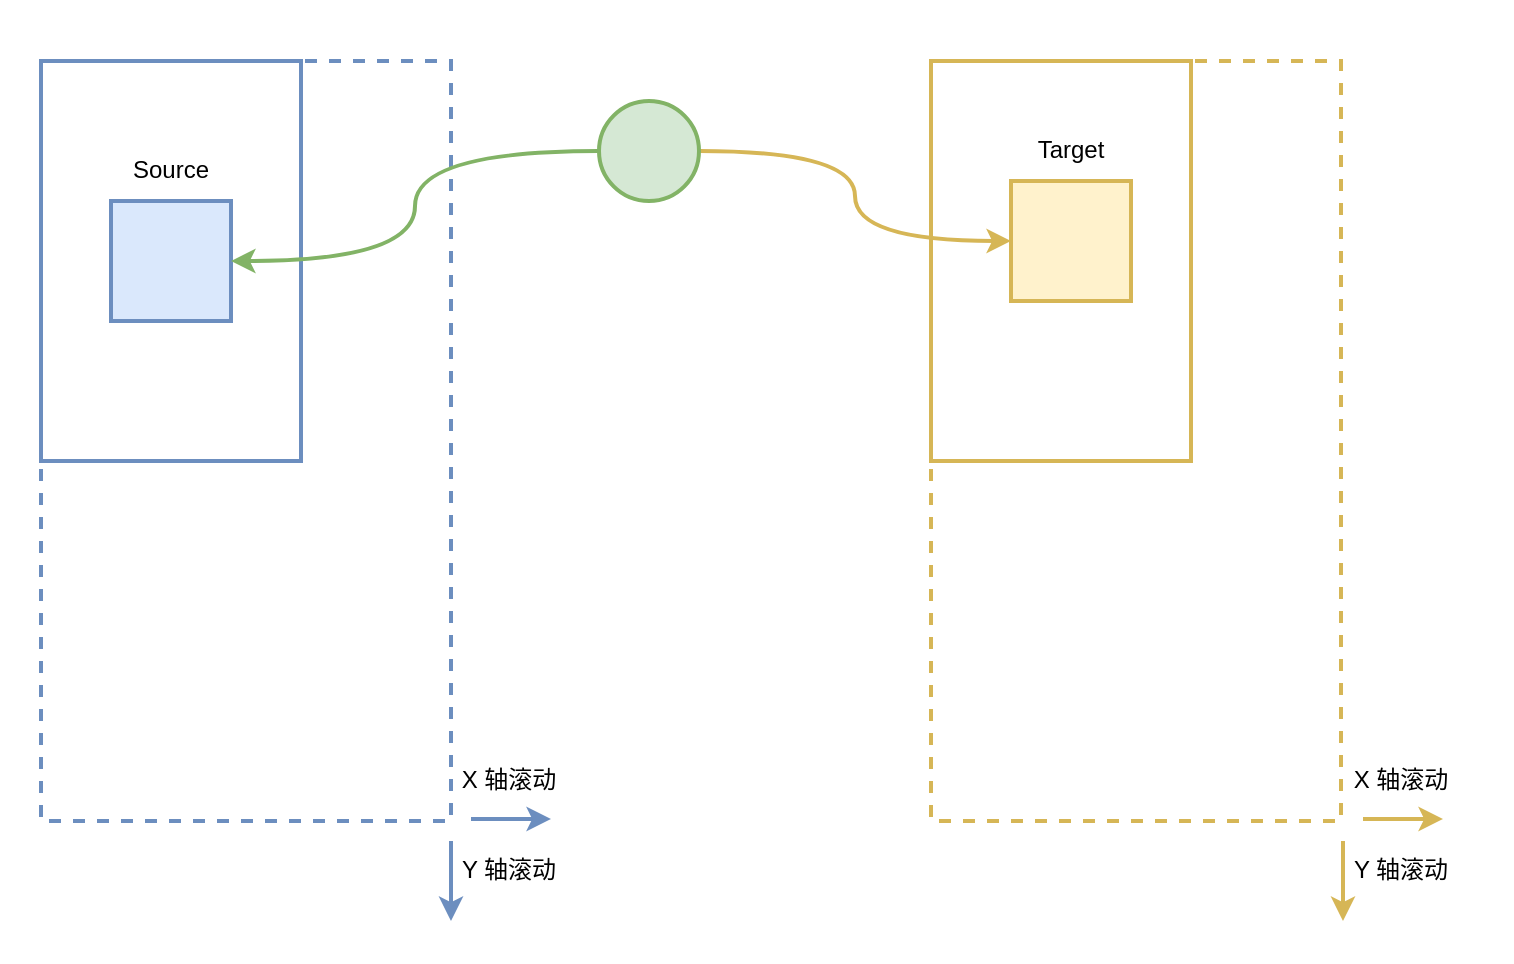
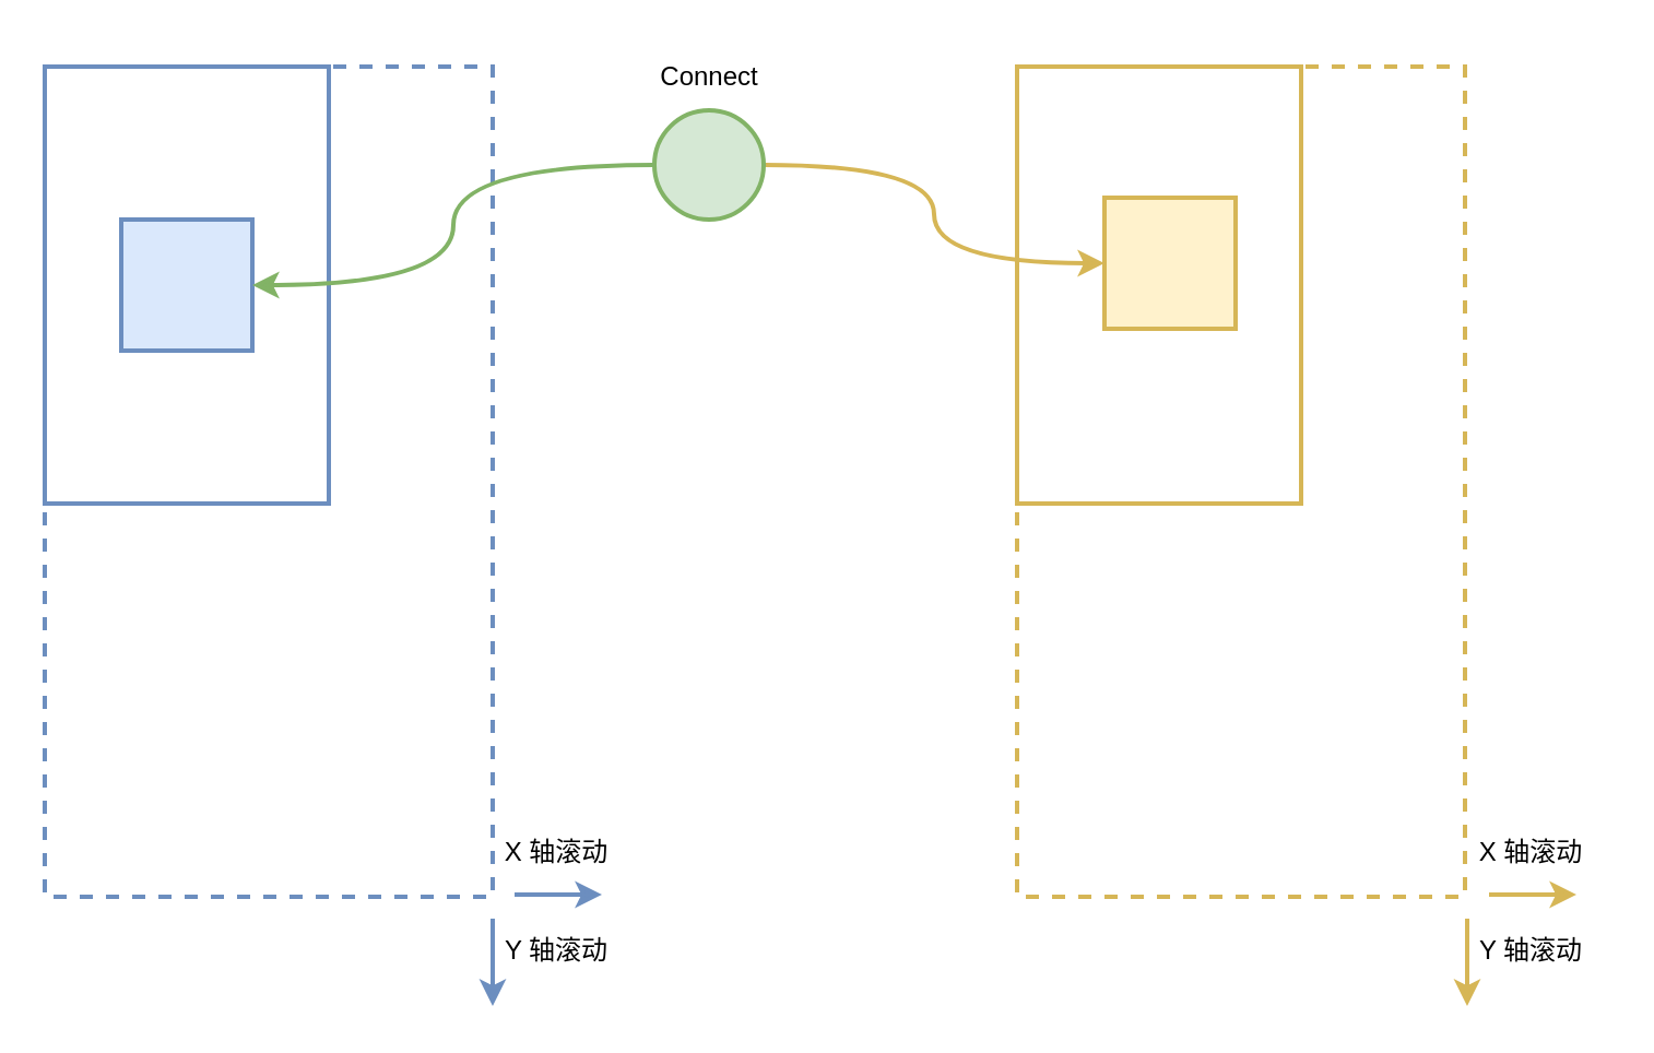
  <mxCell id="0" />
  <mxCell id="1" parent="0" />
  <mxCell id="2" value="" style="rounded=0;whiteSpace=wrap;html=1;strokeWidth=2;fillColor=none;strokeColor=#d6b656;dashed=1;" vertex="1" parent="1"><mxGeometry x="465" y="30" width="205" height="380" as="geometry" /></mxCell>
  <mxCell id="3" value="" style="rounded=0;whiteSpace=wrap;html=1;strokeWidth=2;fillColor=none;strokeColor=#6c8ebf;dashed=1;" vertex="1" parent="1"><mxGeometry x="20" y="30" width="205" height="380" as="geometry" /></mxCell>
  <mxCell id="4" value="" style="rounded=0;whiteSpace=wrap;html=1;strokeWidth=2;fillColor=none;strokeColor=#d6b656;" vertex="1" parent="1"><mxGeometry x="465" y="30" width="130" height="200" as="geometry" /></mxCell>
  <mxCell id="5" value="" style="rounded=0;whiteSpace=wrap;html=1;strokeWidth=2;fillColor=none;strokeColor=#6c8ebf;" vertex="1" parent="1"><mxGeometry x="20" y="30" width="130" height="200" as="geometry" /></mxCell>
  <mxCell id="6" value="" style="rounded=0;whiteSpace=wrap;html=1;strokeWidth=2;fillColor=#dae8fc;strokeColor=#6c8ebf;" vertex="1" parent="1"><mxGeometry x="55" y="100" width="60" height="60" as="geometry" /></mxCell>
  <mxCell id="7" value="" style="rounded=0;whiteSpace=wrap;html=1;strokeWidth=2;fillColor=#fff2cc;strokeColor=#d6b656;" vertex="1" parent="1"><mxGeometry x="505" y="90" width="60" height="60" as="geometry" /></mxCell>
  <mxCell id="8" style="edgeStyle=orthogonalEdgeStyle;rounded=0;orthogonalLoop=1;jettySize=auto;html=1;entryX=1;entryY=0.5;entryDx=0;entryDy=0;curved=1;strokeWidth=2;fillColor=#d5e8d4;strokeColor=#82b366;" edge="1" parent="1" source="10" target="6"><mxGeometry relative="1" as="geometry" /></mxCell>
  <mxCell id="9" style="edgeStyle=orthogonalEdgeStyle;curved=1;rounded=0;orthogonalLoop=1;jettySize=auto;html=1;entryX=0;entryY=0.5;entryDx=0;entryDy=0;strokeWidth=2;fillColor=#fff2cc;strokeColor=#d6b656;" edge="1" parent="1" source="10" target="7"><mxGeometry relative="1" as="geometry" /></mxCell>
  <mxCell id="10" value="" style="ellipse;whiteSpace=wrap;html=1;aspect=fixed;strokeWidth=2;fillColor=#d5e8d4;strokeColor=#82b366;" vertex="1" parent="1"><mxGeometry x="299" y="50" width="50" height="50" as="geometry" /></mxCell>
- <mxCell id="11" value="Source" style="text;html=1;align=center;verticalAlign=middle;resizable=0;points=[];autosize=1;strokeColor=none;fillColor=none;" vertex="1" parent="1"><mxGeometry x="55" y="70" width="60" height="30" as="geometry" /></mxCell>
- <mxCell id="12" value="Target" style="text;html=1;align=center;verticalAlign=middle;resizable=0;points=[];autosize=1;strokeColor=none;fillColor=none;" vertex="1" parent="1"><mxGeometry x="505" y="60" width="60" height="30" as="geometry" /></mxCell>
+ <mxCell id="13" value="Connect" style="text;html=1;align=center;verticalAlign=middle;resizable=0;points=[];autosize=1;strokeColor=none;fillColor=none;" vertex="1" parent="1"><mxGeometry x="289" y="20" width="70" height="30" as="geometry" /></mxCell>
  <mxCell id="14" value="" style="endArrow=classic;html=1;rounded=0;strokeWidth=2;curved=1;fillColor=#dae8fc;strokeColor=#6c8ebf;" edge="1" parent="1"><mxGeometry width="50" height="50" relative="1" as="geometry"><mxPoint x="235" y="409" as="sourcePoint" /><mxPoint x="275" y="409" as="targetPoint" /></mxGeometry></mxCell>
  <mxCell id="15" value="" style="endArrow=classic;html=1;rounded=0;strokeWidth=2;curved=1;fillColor=#dae8fc;strokeColor=#6c8ebf;" edge="1" parent="1"><mxGeometry width="50" height="50" relative="1" as="geometry"><mxPoint x="225" y="420" as="sourcePoint" /><mxPoint x="225" y="460" as="targetPoint" /></mxGeometry></mxCell>
  <mxCell id="16" value="X 轴滚动" style="text;html=1;align=center;verticalAlign=middle;resizable=0;points=[];autosize=1;strokeColor=none;fillColor=none;" vertex="1" parent="1"><mxGeometry x="219" y="375" width="70" height="30" as="geometry" /></mxCell>
  <mxCell id="17" value="Y 轴滚动" style="text;html=1;align=center;verticalAlign=middle;resizable=0;points=[];autosize=1;strokeColor=none;fillColor=none;" vertex="1" parent="1"><mxGeometry x="219" y="420" width="70" height="30" as="geometry" /></mxCell>
  <mxCell id="18" value="" style="endArrow=classic;html=1;rounded=0;strokeWidth=2;curved=1;fillColor=#fff2cc;strokeColor=#d6b656;" edge="1" parent="1"><mxGeometry width="50" height="50" relative="1" as="geometry"><mxPoint x="681" y="409" as="sourcePoint" /><mxPoint x="721" y="409" as="targetPoint" /></mxGeometry></mxCell>
  <mxCell id="19" value="" style="endArrow=classic;html=1;rounded=0;strokeWidth=2;curved=1;fillColor=#fff2cc;strokeColor=#d6b656;" edge="1" parent="1"><mxGeometry width="50" height="50" relative="1" as="geometry"><mxPoint x="671" y="420" as="sourcePoint" /><mxPoint x="671" y="460" as="targetPoint" /></mxGeometry></mxCell>
  <mxCell id="20" value="X 轴滚动" style="text;html=1;align=center;verticalAlign=middle;resizable=0;points=[];autosize=1;strokeColor=none;fillColor=none;" vertex="1" parent="1"><mxGeometry x="665" y="375" width="70" height="30" as="geometry" /></mxCell>
  <mxCell id="21" value="Y 轴滚动" style="text;html=1;align=center;verticalAlign=middle;resizable=0;points=[];autosize=1;strokeColor=none;fillColor=none;" vertex="1" parent="1"><mxGeometry x="665" y="420" width="70" height="30" as="geometry" /></mxCell>
